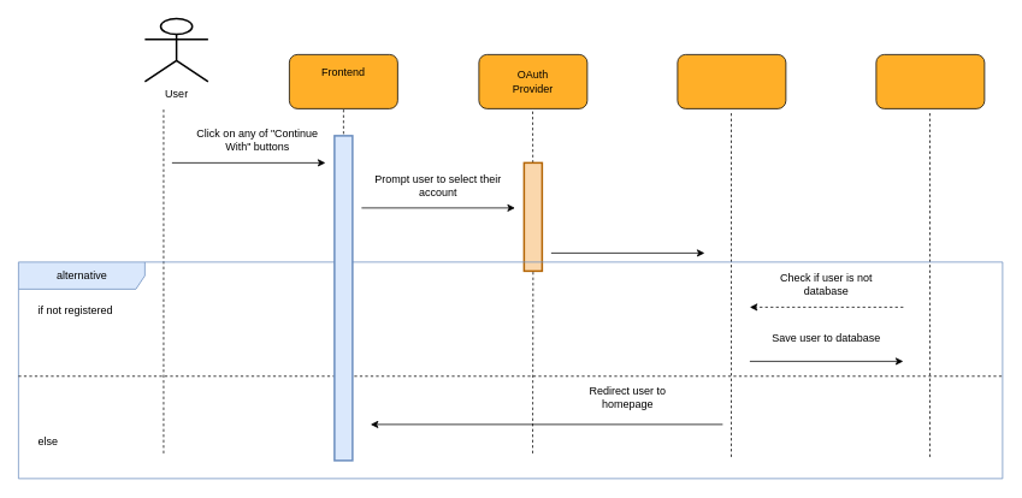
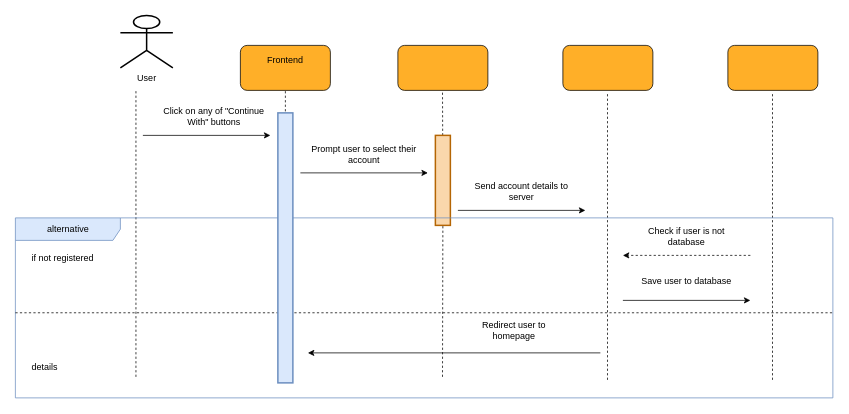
  <mxCell id="0" />
  <mxCell id="1" parent="0" />
  <mxCell id="2" value="" style="group;fontSize=12;" vertex="1" connectable="0" parent="1"><mxGeometry x="320" y="60" width="120" height="60" as="geometry" /></mxCell>
  <mxCell id="3" value="" style="rounded=1;whiteSpace=wrap;html=1;fillColor=#FFAF28;fontSize=12;" vertex="1" parent="2"><mxGeometry width="120" height="60" as="geometry" /></mxCell>
  <mxCell id="4" value="&lt;font style=&quot;font-size: 12px;&quot;&gt;Frontend&lt;/font&gt;" style="text;html=1;strokeColor=none;fillColor=none;align=center;verticalAlign=middle;whiteSpace=wrap;rounded=0;fontSize=12;" vertex="1" parent="2"><mxGeometry x="30" y="5" width="60" height="30" as="geometry" /></mxCell>
  <mxCell id="5" value="" style="group;fontSize=12;" vertex="1" connectable="0" parent="1"><mxGeometry x="750" y="60" width="120" height="60" as="geometry" /></mxCell>
  <mxCell id="6" value="" style="rounded=1;whiteSpace=wrap;html=1;fillColor=#FFAF28;fontSize=12;" vertex="1" parent="5"><mxGeometry width="120" height="60" as="geometry" /></mxCell>
  <mxCell id="7" value="" style="endArrow=none;dashed=1;html=1;rounded=0;entryX=0.5;entryY=1;entryDx=0;entryDy=0;jumpSize=6;strokeWidth=1;fontSize=12;" edge="1" parent="1" target="3"><mxGeometry width="50" height="50" relative="1" as="geometry"><mxPoint x="380" y="502" as="sourcePoint" /><mxPoint x="530" y="170" as="targetPoint" /></mxGeometry></mxCell>
  <mxCell id="8" value="" style="endArrow=none;dashed=1;html=1;rounded=0;entryX=0.5;entryY=1;entryDx=0;entryDy=0;jumpSize=6;strokeWidth=1;startArrow=none;fontSize=12;" edge="1" parent="1" source="13"><mxGeometry width="50" height="50" relative="1" as="geometry"><mxPoint x="589.5" y="502" as="sourcePoint" /><mxPoint x="589.5" y="120" as="targetPoint" /></mxGeometry></mxCell>
  <mxCell id="9" value="User" style="shape=umlActor;verticalLabelPosition=bottom;verticalAlign=top;html=1;outlineConnect=0;rounded=1;strokeWidth=2;fontSize=12;" vertex="1" parent="1"><mxGeometry x="160" y="20" width="70" height="70" as="geometry" /></mxCell>
  <mxCell id="10" value="" style="endArrow=none;dashed=1;html=1;rounded=0;entryX=0.5;entryY=1;entryDx=0;entryDy=0;jumpSize=6;strokeWidth=1;fontSize=12;" edge="1" parent="1"><mxGeometry width="50" height="50" relative="1" as="geometry"><mxPoint x="180.75" y="502" as="sourcePoint" /><mxPoint x="180.75" y="120" as="targetPoint" /></mxGeometry></mxCell>
  <mxCell id="11" value="" style="endArrow=classic;html=1;rounded=0;strokeWidth=1;jumpSize=6;fontSize=12;" edge="1" parent="1"><mxGeometry width="50" height="50" relative="1" as="geometry"><mxPoint x="190" y="180" as="sourcePoint" /><mxPoint x="360" y="180" as="targetPoint" /></mxGeometry></mxCell>
  <mxCell id="12" value="&lt;span style=&quot;background-color: rgb(255 , 255 , 255) ; font-size: 12px&quot;&gt;Click on any of &quot;Continue With&quot; buttons&lt;/span&gt;" style="text;html=1;strokeColor=none;fillColor=none;align=center;verticalAlign=middle;whiteSpace=wrap;rounded=0;fontSize=12;" vertex="1" parent="1"><mxGeometry x="210" y="140" width="150" height="30" as="geometry" /></mxCell>
  <mxCell id="13" value="" style="rounded=0;whiteSpace=wrap;html=1;fontSize=12;strokeWidth=2;fillColor=#fad7ac;strokeColor=#b46504;" vertex="1" parent="1"><mxGeometry x="580" y="180" width="20" height="120" as="geometry" /></mxCell>
  <mxCell id="14" value="" style="endArrow=none;dashed=1;html=1;rounded=0;entryX=0.5;entryY=1;entryDx=0;entryDy=0;jumpSize=6;strokeWidth=1;fontSize=12;" edge="1" parent="1" target="13"><mxGeometry width="50" height="50" relative="1" as="geometry"><mxPoint x="589.5" y="502" as="sourcePoint" /><mxPoint x="589.5" y="120" as="targetPoint" /></mxGeometry></mxCell>
  <mxCell id="15" value="" style="group;fontSize=12;" vertex="1" connectable="0" parent="1"><mxGeometry x="530" y="60" width="120" height="60" as="geometry" /></mxCell>
  <mxCell id="16" value="" style="rounded=1;whiteSpace=wrap;html=1;fillColor=#FFAF28;fontSize=12;" vertex="1" parent="15"><mxGeometry width="120" height="60" as="geometry" /></mxCell>
- <mxCell id="17" value="&lt;font style=&quot;font-size: 12px&quot;&gt;OAuth Provider&lt;/font&gt;" style="text;html=1;strokeColor=none;fillColor=none;align=center;verticalAlign=middle;whiteSpace=wrap;rounded=0;fontSize=12;" vertex="1" parent="15"><mxGeometry x="30" y="15" width="60" height="30" as="geometry" /></mxCell>
  <mxCell id="18" value="" style="endArrow=none;dashed=1;html=1;rounded=0;entryX=0.5;entryY=1;entryDx=0;entryDy=0;jumpSize=6;strokeWidth=1;fontSize=12;" edge="1" parent="1"><mxGeometry width="50" height="50" relative="1" as="geometry"><mxPoint x="809.5" y="506" as="sourcePoint" /><mxPoint x="809.5" y="124" as="targetPoint" /></mxGeometry></mxCell>
  <mxCell id="19" value="" style="group;fontSize=12;" vertex="1" connectable="0" parent="1"><mxGeometry x="970" y="60" width="120" height="60" as="geometry" /></mxCell>
  <mxCell id="20" value="" style="rounded=1;whiteSpace=wrap;html=1;fillColor=#FFAF28;fontSize=12;" vertex="1" parent="19"><mxGeometry width="120" height="60" as="geometry" /></mxCell>
  <mxCell id="21" value="" style="endArrow=none;dashed=1;html=1;rounded=0;entryX=0.5;entryY=1;entryDx=0;entryDy=0;jumpSize=6;strokeWidth=1;fontSize=12;" edge="1" parent="1"><mxGeometry width="50" height="50" relative="1" as="geometry"><mxPoint x="1029.5" y="506" as="sourcePoint" /><mxPoint x="1029.5" y="124" as="targetPoint" /></mxGeometry></mxCell>
  <mxCell id="22" value="alternative" style="shape=umlFrame;tabWidth=110;tabHeight=30;tabPosition=left;html=1;boundedLbl=1;labelInHeader=1;width=140;height=30;fillColor=#dae8fc;fontSize=12;strokeWidth=1;strokeColor=#6c8ebf;" vertex="1" parent="1"><mxGeometry x="20" y="290" width="1090" height="240" as="geometry" /></mxCell>
  <mxCell id="23" value="if not registered" style="text;fillColor=none;fontSize=12;" vertex="1" parent="22"><mxGeometry width="100" height="20" relative="1" as="geometry"><mxPoint x="20" y="40" as="offset" /></mxGeometry></mxCell>
- <mxCell id="24" value="else" style="line;strokeWidth=1;dashed=1;labelPosition=center;verticalLabelPosition=bottom;align=left;verticalAlign=top;spacingLeft=20;spacingTop=15;fillColor=none;fontSize=12;" vertex="1" parent="22"><mxGeometry y="83.08" width="1090" height="86.92" as="geometry" /></mxCell>
+ <mxCell id="24" value="details" style="line;strokeWidth=1;dashed=1;labelPosition=center;verticalLabelPosition=bottom;align=left;verticalAlign=top;spacingLeft=20;spacingTop=15;fillColor=none;fontSize=12;" vertex="1" parent="22"><mxGeometry y="83.08" width="1090" height="86.92" as="geometry" /></mxCell>
  <mxCell id="25" value="" style="endArrow=classic;html=1;rounded=0;strokeWidth=1;jumpSize=6;fontSize=12;dashed=1;" edge="1" parent="22"><mxGeometry width="50" height="50" relative="1" as="geometry"><mxPoint x="980" y="50" as="sourcePoint" /><mxPoint x="810" y="50" as="targetPoint" /></mxGeometry></mxCell>
  <mxCell id="26" value="&lt;span style=&quot;background-color: rgb(255 , 255 , 255) ; font-size: 12px&quot;&gt;Check if user is not database&lt;/span&gt;" style="text;html=1;strokeColor=none;fillColor=none;align=center;verticalAlign=middle;whiteSpace=wrap;rounded=0;fontSize=12;" vertex="1" parent="22"><mxGeometry x="820" y="10" width="150" height="30" as="geometry" /></mxCell>
  <mxCell id="27" value="" style="endArrow=classic;html=1;rounded=0;strokeWidth=1;jumpSize=6;fontSize=12;" edge="1" parent="22"><mxGeometry width="50" height="50" relative="1" as="geometry"><mxPoint x="810" y="110" as="sourcePoint" /><mxPoint x="980" y="110" as="targetPoint" /></mxGeometry></mxCell>
  <mxCell id="28" value="&lt;span style=&quot;background-color: rgb(255 , 255 , 255) ; font-size: 12px&quot;&gt;Save user to database&lt;/span&gt;" style="text;html=1;strokeColor=none;fillColor=none;align=center;verticalAlign=middle;whiteSpace=wrap;rounded=0;fontSize=12;" vertex="1" parent="22"><mxGeometry x="820" y="70" width="150" height="30" as="geometry" /></mxCell>
  <mxCell id="29" value="" style="endArrow=classic;html=1;rounded=0;strokeWidth=1;jumpSize=6;fontSize=12;" edge="1" parent="22"><mxGeometry width="50" height="50" relative="1" as="geometry"><mxPoint x="780" y="180" as="sourcePoint" /><mxPoint x="390" y="180" as="targetPoint" /></mxGeometry></mxCell>
- <mxCell id="30" value="Redirect user to homepage" style="text;html=1;strokeColor=none;fillColor=none;align=center;verticalAlign=middle;whiteSpace=wrap;rounded=0;" vertex="1" parent="22"><mxGeometry x="610" y="135" width="130" height="30" as="geometry" /></mxCell>
+ <mxCell id="30" value="Redirect user to homepage" style="text;html=1;strokeColor=none;fillColor=none;align=center;verticalAlign=middle;whiteSpace=wrap;rounded=0;" vertex="1" parent="22"><mxGeometry x="600" y="135" width="130" height="30" as="geometry" /></mxCell>
  <mxCell id="31" value="" style="group" vertex="1" connectable="0" parent="1"><mxGeometry x="610" y="240" width="170" height="40" as="geometry" /></mxCell>
  <mxCell id="32" value="" style="endArrow=classic;html=1;rounded=0;strokeWidth=1;jumpSize=6;fontSize=12;" edge="1" parent="31"><mxGeometry width="50" height="50" relative="1" as="geometry"><mxPoint y="40" as="sourcePoint" /><mxPoint x="170" y="40" as="targetPoint" /></mxGeometry></mxCell>
+ <mxCell id="33" value="&lt;span style=&quot;background-color: rgb(255 , 255 , 255)&quot;&gt;Send account details to server&lt;/span&gt;" style="text;html=1;strokeColor=none;fillColor=none;align=center;verticalAlign=middle;whiteSpace=wrap;rounded=0;fontSize=12;" vertex="1" parent="31"><mxGeometry x="10" width="150" height="30" as="geometry" /></mxCell>
  <mxCell id="34" value="" style="group" vertex="1" connectable="0" parent="1"><mxGeometry x="400" y="190" width="170" height="40" as="geometry" /></mxCell>
  <mxCell id="35" value="" style="endArrow=classic;html=1;rounded=0;strokeWidth=1;jumpSize=6;fontSize=12;" edge="1" parent="34"><mxGeometry width="50" height="50" relative="1" as="geometry"><mxPoint y="40" as="sourcePoint" /><mxPoint x="170" y="40" as="targetPoint" /></mxGeometry></mxCell>
  <mxCell id="36" value="&lt;span style=&quot;background-color: rgb(255 , 255 , 255)&quot;&gt;Prompt user to select their account&lt;/span&gt;" style="text;html=1;strokeColor=none;fillColor=none;align=center;verticalAlign=middle;whiteSpace=wrap;rounded=0;fontSize=12;" vertex="1" parent="34"><mxGeometry x="10" width="150" height="30" as="geometry" /></mxCell>
  <mxCell id="37" value="" style="rounded=0;whiteSpace=wrap;html=1;fontSize=12;strokeWidth=2;fillColor=#dae8fc;strokeColor=#6c8ebf;" vertex="1" parent="1"><mxGeometry x="370" y="150" width="20" height="360" as="geometry" /></mxCell>
